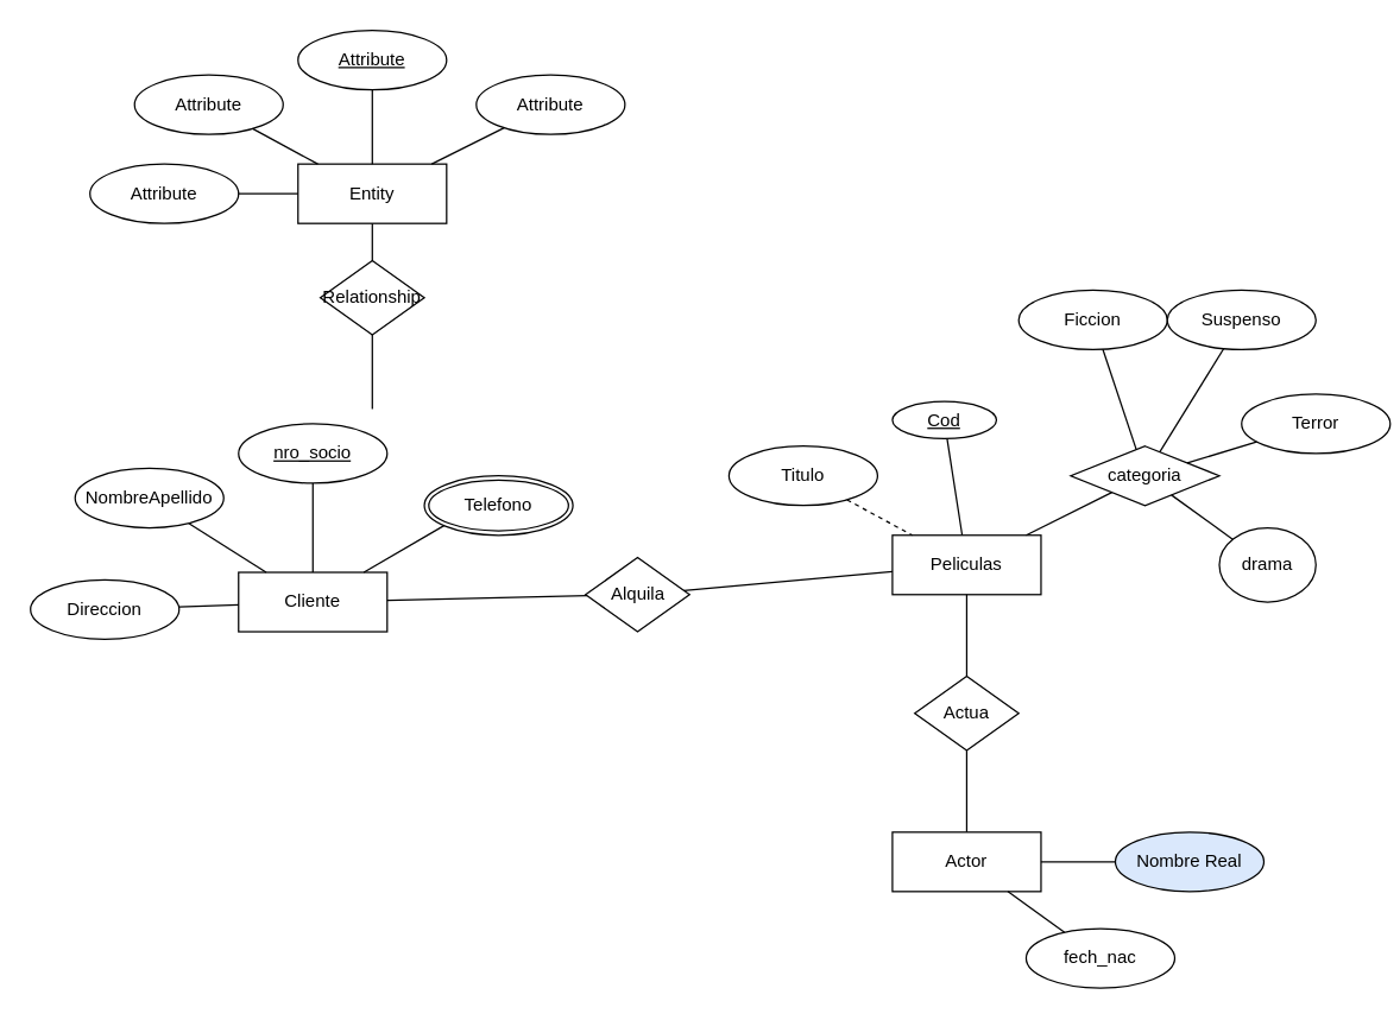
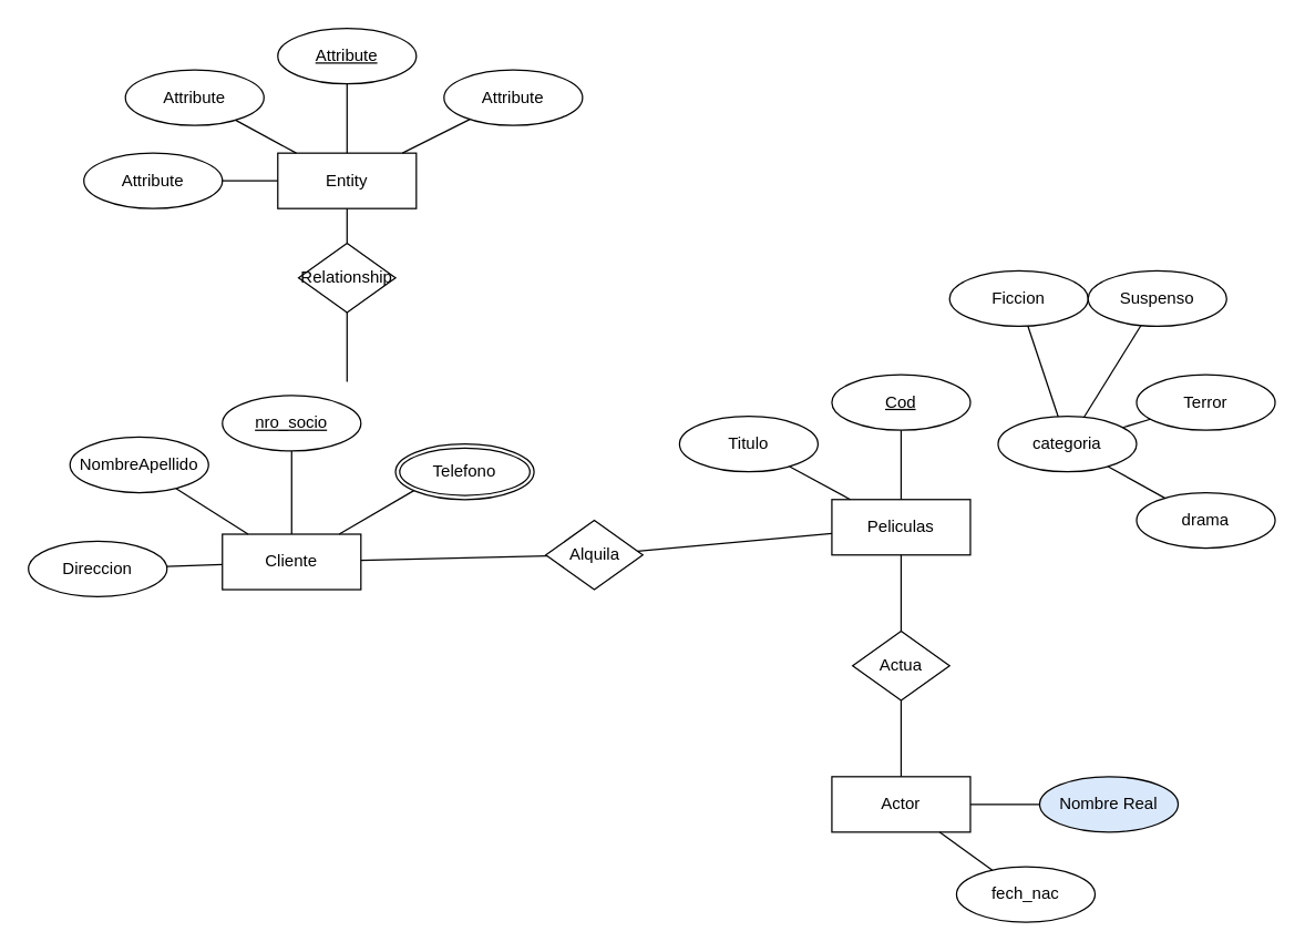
  <mxCell id="0" />
  <mxCell id="1" parent="0" />
  <mxCell id="2" value="Entity" style="whiteSpace=wrap;html=1;align=center;" parent="1" vertex="1"><mxGeometry x="200" y="110" width="100" height="40" as="geometry" /></mxCell>
  <mxCell id="3" value="Attribute" style="ellipse;whiteSpace=wrap;html=1;align=center;" parent="1" vertex="1"><mxGeometry x="60" y="110" width="100" height="40" as="geometry" /></mxCell>
  <mxCell id="4" value="Attribute" style="ellipse;whiteSpace=wrap;html=1;align=center;" parent="1" vertex="1"><mxGeometry x="90" y="50" width="100" height="40" as="geometry" /></mxCell>
  <mxCell id="5" value="Attribute" style="ellipse;whiteSpace=wrap;html=1;align=center;fontStyle=4;" parent="1" vertex="1"><mxGeometry x="200" y="20" width="100" height="40" as="geometry" /></mxCell>
  <mxCell id="6" value="Attribute" style="ellipse;whiteSpace=wrap;html=1;align=center;" parent="1" vertex="1"><mxGeometry x="320" y="50" width="100" height="40" as="geometry" /></mxCell>
  <mxCell id="7" value="" style="endArrow=none;html=1;rounded=0;" parent="1" source="3" target="2" edge="1"><mxGeometry relative="1" as="geometry"><mxPoint x="320" y="100" as="sourcePoint" /><mxPoint x="210" y="130" as="targetPoint" /></mxGeometry></mxCell>
  <mxCell id="8" value="" style="endArrow=none;html=1;rounded=0;" parent="1" source="4" target="2" edge="1"><mxGeometry relative="1" as="geometry"><mxPoint x="320" y="100" as="sourcePoint" /><mxPoint x="480" y="100" as="targetPoint" /></mxGeometry></mxCell>
  <mxCell id="9" value="" style="endArrow=none;html=1;rounded=0;" parent="1" source="5" target="2" edge="1"><mxGeometry relative="1" as="geometry"><mxPoint x="179.481" y="96.154" as="sourcePoint" /><mxPoint x="223.333" y="120" as="targetPoint" /></mxGeometry></mxCell>
  <mxCell id="10" value="" style="endArrow=none;html=1;rounded=0;" parent="1" source="6" target="2" edge="1"><mxGeometry relative="1" as="geometry"><mxPoint x="189.481" y="106.154" as="sourcePoint" /><mxPoint x="233.333" y="130" as="targetPoint" /></mxGeometry></mxCell>
  <mxCell id="11" value="" style="endArrow=none;html=1;rounded=0;" parent="1" source="2" target="12" edge="1"><mxGeometry relative="1" as="geometry"><mxPoint x="320" y="100" as="sourcePoint" /><mxPoint x="250" y="220" as="targetPoint" /></mxGeometry></mxCell>
  <mxCell id="12" value="Relationship" style="shape=rhombus;perimeter=rhombusPerimeter;whiteSpace=wrap;html=1;align=center;" parent="1" vertex="1"><mxGeometry x="215" y="175" width="70" height="50" as="geometry" /></mxCell>
  <mxCell id="13" value="" style="endArrow=none;html=1;rounded=0;" parent="1" source="12" edge="1"><mxGeometry relative="1" as="geometry"><mxPoint x="395" y="170" as="sourcePoint" /><mxPoint x="250" y="275" as="targetPoint" /></mxGeometry></mxCell>
  <mxCell id="14" value="Peliculas&lt;br&gt;" style="whiteSpace=wrap;html=1;align=center;" vertex="1" parent="1"><mxGeometry x="600" y="360" width="100" height="40" as="geometry" /></mxCell>
  <mxCell id="15" value="Titulo" style="ellipse;whiteSpace=wrap;html=1;align=center;" vertex="1" parent="1"><mxGeometry x="490" y="300" width="100" height="40" as="geometry" /></mxCell>
- <mxCell id="16" value="Cod" style="ellipse;whiteSpace=wrap;html=1;align=center;fontStyle=4;" vertex="1" parent="1"><mxGeometry x="600" y="270" width="70" height="25" as="geometry" /></mxCell>
- <mxCell id="17" value="categoria" style="rhombus;whiteSpace=wrap;html=1;align=center;" vertex="1" parent="1"><mxGeometry x="720" y="300" width="100" height="40" as="geometry" /></mxCell>
- <mxCell id="18" value="" style="endArrow=none;html=1;rounded=0;dashed=1;" edge="1" parent="1" source="15" target="14"><mxGeometry relative="1" as="geometry"><mxPoint x="720" y="350" as="sourcePoint" /><mxPoint x="880" y="350" as="targetPoint" /></mxGeometry></mxCell>
+ <mxCell id="16" value="Cod" style="ellipse;whiteSpace=wrap;html=1;align=center;fontStyle=4;" vertex="1" parent="1"><mxGeometry x="600" y="270" width="100" height="40" as="geometry" /></mxCell>
+ <mxCell id="17" value="categoria" style="ellipse;whiteSpace=wrap;html=1;align=center;" vertex="1" parent="1"><mxGeometry x="720" y="300" width="100" height="40" as="geometry" /></mxCell>
+ <mxCell id="18" value="" style="endArrow=none;html=1;rounded=0;" edge="1" parent="1" source="15" target="14"><mxGeometry relative="1" as="geometry"><mxPoint x="720" y="350" as="sourcePoint" /><mxPoint x="880" y="350" as="targetPoint" /></mxGeometry></mxCell>
  <mxCell id="19" value="" style="endArrow=none;html=1;rounded=0;" edge="1" parent="1" source="16" target="14"><mxGeometry relative="1" as="geometry"><mxPoint x="579.481" y="346.154" as="sourcePoint" /><mxPoint x="623.333" y="370" as="targetPoint" /></mxGeometry></mxCell>
- <mxCell id="20" value="" style="endArrow=none;html=1;rounded=0;" edge="1" parent="1" source="17" target="14"><mxGeometry relative="1" as="geometry"><mxPoint x="589.481" y="356.154" as="sourcePoint" /><mxPoint x="633.333" y="380" as="targetPoint" /></mxGeometry></mxCell>
  <mxCell id="21" value="" style="endArrow=none;html=1;rounded=0;" edge="1" parent="1" source="14" target="22"><mxGeometry relative="1" as="geometry"><mxPoint x="720" y="350" as="sourcePoint" /><mxPoint x="650" y="470" as="targetPoint" /></mxGeometry></mxCell>
  <mxCell id="22" value="Actua" style="shape=rhombus;perimeter=rhombusPerimeter;whiteSpace=wrap;html=1;align=center;" vertex="1" parent="1"><mxGeometry x="615" y="455" width="70" height="50" as="geometry" /></mxCell>
  <mxCell id="23" value="" style="endArrow=none;html=1;rounded=0;exitX=0.5;exitY=1;exitDx=0;exitDy=0;" edge="1" parent="1" source="22"><mxGeometry relative="1" as="geometry"><mxPoint x="795" y="420" as="sourcePoint" /><mxPoint x="650" y="560" as="targetPoint" /></mxGeometry></mxCell>
  <mxCell id="24" value="Ficcion" style="ellipse;whiteSpace=wrap;html=1;align=center;" vertex="1" parent="1"><mxGeometry x="685" y="195" width="100" height="40" as="geometry" /></mxCell>
  <mxCell id="25" value="" style="endArrow=none;html=1;rounded=0;" edge="1" parent="1" source="24" target="17"><mxGeometry relative="1" as="geometry"><mxPoint x="945" y="185" as="sourcePoint" /><mxPoint x="825" y="215" as="targetPoint" /></mxGeometry></mxCell>
  <mxCell id="26" value="Suspenso" style="ellipse;whiteSpace=wrap;html=1;align=center;" vertex="1" parent="1"><mxGeometry x="785" y="195" width="100" height="40" as="geometry" /></mxCell>
  <mxCell id="27" value="" style="endArrow=none;html=1;rounded=0;" edge="1" parent="1" source="26" target="17"><mxGeometry relative="1" as="geometry"><mxPoint x="1045" y="185" as="sourcePoint" /><mxPoint x="925" y="215" as="targetPoint" /></mxGeometry></mxCell>
- <mxCell id="28" value="Terror" style="ellipse;whiteSpace=wrap;html=1;align=center;" vertex="1" parent="1"><mxGeometry x="835" y="265" width="100" height="40" as="geometry" /></mxCell>
+ <mxCell id="28" value="Terror" style="ellipse;whiteSpace=wrap;html=1;align=center;" vertex="1" parent="1"><mxGeometry x="820" y="270" width="100" height="40" as="geometry" /></mxCell>
  <mxCell id="29" value="" style="endArrow=none;html=1;rounded=0;" edge="1" parent="1" source="28" target="17"><mxGeometry relative="1" as="geometry"><mxPoint x="1080" y="260" as="sourcePoint" /><mxPoint x="960" y="290" as="targetPoint" /></mxGeometry></mxCell>
- <mxCell id="30" value="drama" style="ellipse;whiteSpace=wrap;html=1;align=center;" vertex="1" parent="1"><mxGeometry x="820" y="355" width="65" height="50" as="geometry" /></mxCell>
+ <mxCell id="30" value="drama" style="ellipse;whiteSpace=wrap;html=1;align=center;" vertex="1" parent="1"><mxGeometry x="820" y="355" width="100" height="40" as="geometry" /></mxCell>
  <mxCell id="31" value="" style="endArrow=none;html=1;rounded=0;" edge="1" parent="1" source="30" target="17"><mxGeometry relative="1" as="geometry"><mxPoint x="1060" y="390" as="sourcePoint" /><mxPoint x="940" y="420" as="targetPoint" /></mxGeometry></mxCell>
  <mxCell id="32" value="Actor" style="whiteSpace=wrap;html=1;align=center;" vertex="1" parent="1"><mxGeometry x="600" y="560" width="100" height="40" as="geometry" /></mxCell>
  <mxCell id="33" value="Nombre Real" style="ellipse;whiteSpace=wrap;html=1;align=center;fillColor=#dae8fc;" vertex="1" parent="1"><mxGeometry x="750" y="560" width="100" height="40" as="geometry" /></mxCell>
  <mxCell id="34" value="fech_nac" style="ellipse;whiteSpace=wrap;html=1;align=center;" vertex="1" parent="1"><mxGeometry x="690" y="625" width="100" height="40" as="geometry" /></mxCell>
  <mxCell id="35" value="" style="endArrow=none;html=1;rounded=0;" edge="1" parent="1" source="33" target="32"><mxGeometry relative="1" as="geometry"><mxPoint x="720" y="550" as="sourcePoint" /><mxPoint x="880" y="550" as="targetPoint" /></mxGeometry></mxCell>
  <mxCell id="36" value="" style="endArrow=none;html=1;rounded=0;" edge="1" parent="1" source="34" target="32"><mxGeometry relative="1" as="geometry"><mxPoint x="589.481" y="556.154" as="sourcePoint" /><mxPoint x="633.333" y="580" as="targetPoint" /></mxGeometry></mxCell>
  <mxCell id="37" value="Cliente" style="whiteSpace=wrap;html=1;align=center;" vertex="1" parent="1"><mxGeometry x="160" y="385" width="100" height="40" as="geometry" /></mxCell>
  <mxCell id="38" value="Direccion" style="ellipse;whiteSpace=wrap;html=1;align=center;" vertex="1" parent="1"><mxGeometry x="20" y="390" width="100" height="40" as="geometry" /></mxCell>
  <mxCell id="39" value="NombreApellido" style="ellipse;whiteSpace=wrap;html=1;align=center;" vertex="1" parent="1"><mxGeometry y="315" width="100" height="40" as="geometry" x="50" /></mxCell>
  <mxCell id="40" value="nro_socio" style="ellipse;whiteSpace=wrap;html=1;align=center;fontStyle=4;" vertex="1" parent="1"><mxGeometry x="160" y="285" width="100" height="40" as="geometry" /></mxCell>
  <mxCell id="41" value="" style="endArrow=none;html=1;rounded=0;" edge="1" parent="1" source="38" target="37"><mxGeometry relative="1" as="geometry"><mxPoint x="280" y="365" as="sourcePoint" /><mxPoint x="170" y="395" as="targetPoint" /></mxGeometry></mxCell>
  <mxCell id="42" value="" style="endArrow=none;html=1;rounded=0;" edge="1" parent="1" source="39" target="37"><mxGeometry relative="1" as="geometry"><mxPoint x="280" y="365" as="sourcePoint" /><mxPoint x="440" y="365" as="targetPoint" /></mxGeometry></mxCell>
  <mxCell id="43" value="" style="endArrow=none;html=1;rounded=0;" edge="1" parent="1" source="40" target="37"><mxGeometry relative="1" as="geometry"><mxPoint x="139.481" y="361.154" as="sourcePoint" /><mxPoint x="183.333" y="385" as="targetPoint" /></mxGeometry></mxCell>
  <mxCell id="44" value="" style="endArrow=none;html=1;rounded=0;" edge="1" parent="1" target="37"><mxGeometry relative="1" as="geometry"><mxPoint x="301.724" y="351.495" as="sourcePoint" /><mxPoint x="193.333" y="395" as="targetPoint" /></mxGeometry></mxCell>
  <mxCell id="45" value="" style="endArrow=none;html=1;rounded=0;" edge="1" parent="1" source="37" target="46"><mxGeometry relative="1" as="geometry"><mxPoint x="280" y="365" as="sourcePoint" /><mxPoint x="210" y="485" as="targetPoint" /></mxGeometry></mxCell>
  <mxCell id="46" value="Alquila" style="shape=rhombus;perimeter=rhombusPerimeter;whiteSpace=wrap;html=1;align=center;" vertex="1" parent="1"><mxGeometry x="393.5" y="375" width="70" height="50" as="geometry" /></mxCell>
  <mxCell id="47" value="" style="endArrow=none;html=1;rounded=0;" edge="1" parent="1" source="46" target="14"><mxGeometry relative="1" as="geometry"><mxPoint x="355" y="435" as="sourcePoint" /><mxPoint x="210" y="575" as="targetPoint" /></mxGeometry></mxCell>
  <mxCell id="48" value="Telefono" style="ellipse;shape=doubleEllipse;margin=3;whiteSpace=wrap;html=1;align=center;" vertex="1" parent="1"><mxGeometry x="285" y="320" width="100" height="40" as="geometry" /></mxCell>
